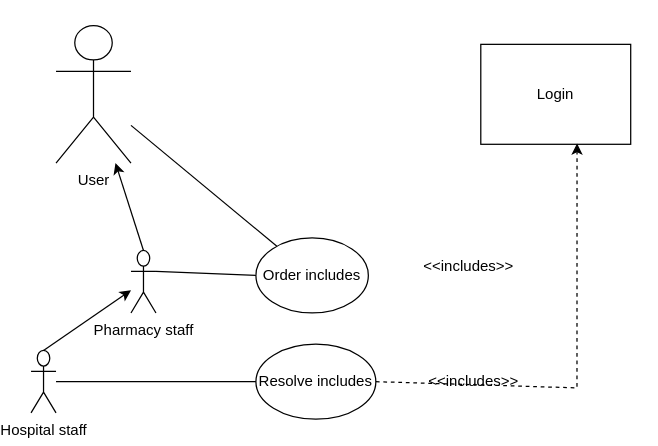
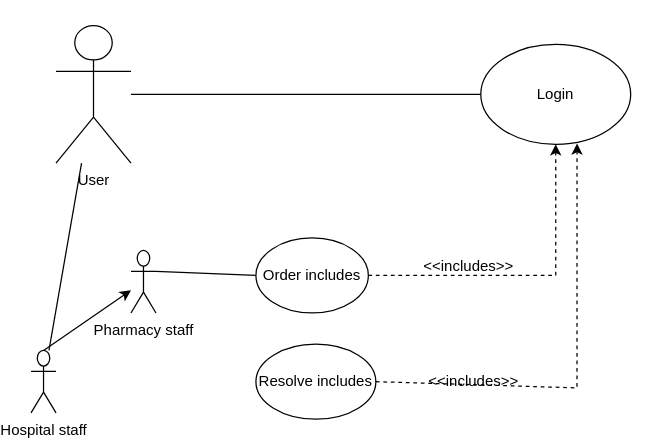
  <mxCell id="0" />
  <mxCell id="1" parent="0" />
  <mxCell id="2" value="User" style="shape=umlActor;verticalLabelPosition=bottom;verticalAlign=top;html=1;outlineConnect=0;" vertex="1" parent="1"><mxGeometry x="40" y="20" width="60" height="110" as="geometry" /></mxCell>
  <mxCell id="3" value="Pharmacy staff&lt;div&gt;&lt;br&gt;&lt;/div&gt;" style="shape=umlActor;verticalLabelPosition=bottom;verticalAlign=top;html=1;outlineConnect=0;" vertex="1" parent="1"><mxGeometry x="100" y="200" width="20" height="50" as="geometry" /></mxCell>
  <mxCell id="4" value="Hospital staff" style="shape=umlActor;verticalLabelPosition=bottom;verticalAlign=top;html=1;outlineConnect=0;" vertex="1" parent="1"><mxGeometry x="20" y="280" width="20" height="50" as="geometry" /></mxCell>
- <mxCell id="5" value="" style="endArrow=classic;html=1;rounded=0;exitX=0.5;exitY=0;exitDx=0;exitDy=0;exitPerimeter=0;" edge="1" parent="1" source="3" target="2"><mxGeometry width="50" height="50" relative="1" as="geometry"><mxPoint x="200" y="310" as="sourcePoint" /><mxPoint x="250" y="260" as="targetPoint" /></mxGeometry></mxCell>
  <mxCell id="6" value="" style="endArrow=classic;html=1;rounded=0;exitX=0.5;exitY=0;exitDx=0;exitDy=0;exitPerimeter=0;" edge="1" parent="1" source="4" target="3"><mxGeometry width="50" height="50" relative="1" as="geometry"><mxPoint x="200" y="310" as="sourcePoint" /><mxPoint x="250" y="260" as="targetPoint" /></mxGeometry></mxCell>
- <mxCell id="7" value="Login" style="whiteSpace=wrap;html=1;rounded=0;" vertex="1" parent="1"><mxGeometry x="380" y="35" width="120" height="80" as="geometry" /></mxCell>
- <mxCell id="8" value="" style="endArrow=none;html=1;rounded=0;" edge="1" parent="1" source="2" target="9"><mxGeometry width="50" height="50" relative="1" as="geometry"><mxPoint x="200" y="240" as="sourcePoint" /><mxPoint x="250" y="190" as="targetPoint" /></mxGeometry></mxCell>
+ <mxCell id="7" value="Login" style="ellipse;whiteSpace=wrap;html=1;" vertex="1" parent="1"><mxGeometry x="380" y="35" width="120" height="80" as="geometry" /></mxCell>
+ <mxCell id="8" value="" style="endArrow=none;html=1;rounded=0;entryX=0;entryY=0.5;entryDx=0;entryDy=0;" edge="1" parent="1" source="2" target="7"><mxGeometry width="50" height="50" relative="1" as="geometry"><mxPoint x="200" y="240" as="sourcePoint" /><mxPoint x="250" y="190" as="targetPoint" /></mxGeometry></mxCell>
  <mxCell id="9" value="Order includes" style="ellipse;whiteSpace=wrap;html=1;" vertex="1" parent="1"><mxGeometry x="200" y="190" width="90" height="60" as="geometry" /></mxCell>
  <mxCell id="10" value="Resolve includes" style="ellipse;whiteSpace=wrap;html=1;" vertex="1" parent="1"><mxGeometry x="200" y="275" width="96" height="60" as="geometry" /></mxCell>
  <mxCell id="11" value="" style="endArrow=none;html=1;rounded=0;exitX=1;exitY=0.333;exitDx=0;exitDy=0;exitPerimeter=0;entryX=0;entryY=0.5;entryDx=0;entryDy=0;" edge="1" parent="1" source="3" target="9"><mxGeometry width="50" height="50" relative="1" as="geometry"><mxPoint x="230" y="260" as="sourcePoint" /><mxPoint x="180" y="215" as="targetPoint" /></mxGeometry></mxCell>
- <mxCell id="12" value="" style="endArrow=none;html=1;rounded=0;entryX=0;entryY=0.5;entryDx=0;entryDy=0;" edge="1" parent="1" source="4" target="10"><mxGeometry width="50" height="50" relative="1" as="geometry"><mxPoint x="230" y="260" as="sourcePoint" /><mxPoint x="280" y="210" as="targetPoint" /></mxGeometry></mxCell>
+ <mxCell id="12" value="" style="endArrow=none;html=1;rounded=0;" edge="1" parent="1" source="4" target="2"><mxGeometry width="50" height="50" relative="1" as="geometry"><mxPoint x="230" y="260" as="sourcePoint" /><mxPoint x="280" y="210" as="targetPoint" /></mxGeometry></mxCell>
+ <mxCell id="13" value="" style="html=1;labelBackgroundColor=#ffffff;startArrow=none;startFill=0;startSize=6;endArrow=classic;endFill=1;endSize=6;jettySize=auto;orthogonalLoop=1;strokeWidth=1;dashed=1;fontSize=14;rounded=0;exitX=1;exitY=0.5;exitDx=0;exitDy=0;entryX=0.5;entryY=1;entryDx=0;entryDy=0;" edge="1" parent="1" source="9" target="7"><mxGeometry width="60" height="60" relative="1" as="geometry"><mxPoint x="230" y="260" as="sourcePoint" /><mxPoint x="290" y="200" as="targetPoint" /><Array as="points"><mxPoint x="440" y="220" /></Array></mxGeometry></mxCell>
  <mxCell id="14" value="" style="html=1;labelBackgroundColor=#ffffff;startArrow=none;startFill=0;startSize=6;endArrow=classic;endFill=1;endSize=6;jettySize=auto;orthogonalLoop=1;strokeWidth=1;dashed=1;fontSize=14;rounded=0;exitX=1;exitY=0.5;exitDx=0;exitDy=0;entryX=0.642;entryY=0.992;entryDx=0;entryDy=0;entryPerimeter=0;" edge="1" parent="1" source="10" target="7"><mxGeometry width="60" height="60" relative="1" as="geometry"><mxPoint x="230" y="260" as="sourcePoint" /><mxPoint x="460" y="120" as="targetPoint" /><Array as="points"><mxPoint x="457" y="310" /></Array></mxGeometry></mxCell>
  <mxCell id="15" value="&amp;lt;&amp;lt;includes&amp;gt;&amp;gt;" style="text;html=1;align=center;verticalAlign=middle;resizable=0;points=[];autosize=1;strokeColor=none;fillColor=none;" vertex="1" parent="1"><mxGeometry x="320" y="198" width="100" height="30" as="geometry" /></mxCell>
  <mxCell id="16" value="&amp;lt;&amp;lt;includes&amp;gt;&amp;gt;" style="text;html=1;align=center;verticalAlign=middle;resizable=0;points=[];autosize=1;strokeColor=none;fillColor=none;" vertex="1" parent="1"><mxGeometry x="324" y="290" width="100" height="30" as="geometry" /></mxCell>
